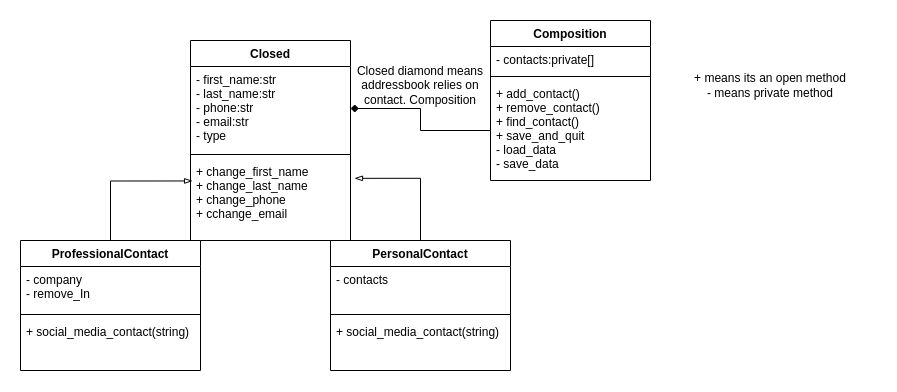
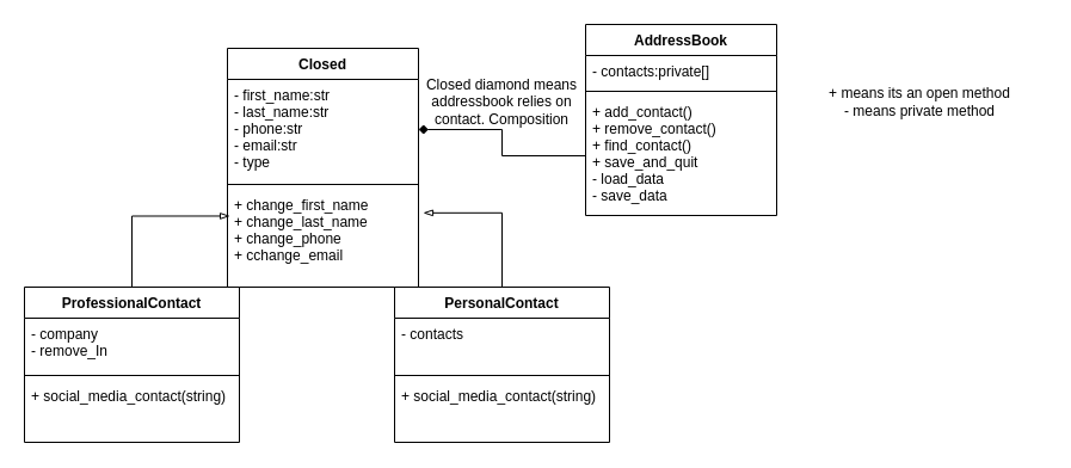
  <mxCell id="0" />
  <mxCell id="1" parent="0" />
  <mxCell id="2" style="edgeStyle=orthogonalEdgeStyle;rounded=0;orthogonalLoop=1;jettySize=auto;html=1;entryX=1.025;entryY=0.242;entryDx=0;entryDy=0;entryPerimeter=0;endArrow=blockThin;endFill=0;" edge="1" parent="1" source="12" target="7"><mxGeometry relative="1" as="geometry" /></mxCell>
  <mxCell id="3" style="edgeStyle=orthogonalEdgeStyle;rounded=0;orthogonalLoop=1;jettySize=auto;html=1;entryX=0.013;entryY=0.274;entryDx=0;entryDy=0;entryPerimeter=0;endArrow=blockThin;endFill=0;" edge="1" parent="1" source="8" target="7"><mxGeometry relative="1" as="geometry" /></mxCell>
  <mxCell id="4" value="Closed" style="swimlane;fontStyle=1;align=center;verticalAlign=top;childLayout=stackLayout;horizontal=1;startSize=26;horizontalStack=0;resizeParent=1;resizeParentMax=0;resizeLast=0;collapsible=1;marginBottom=0;" vertex="1" parent="1"><mxGeometry x="190" y="40" width="160" height="200" as="geometry" /></mxCell>
  <mxCell id="5" value="- first_name:str&#10;- last_name:str&#10;- phone:str&#10;- email:str&#10;- type&#10;" style="text;strokeColor=none;fillColor=none;align=left;verticalAlign=top;spacingLeft=4;spacingRight=4;overflow=hidden;rotatable=0;points=[[0,0.5],[1,0.5]];portConstraint=eastwest;" vertex="1" parent="4"><mxGeometry y="26" width="160" height="84" as="geometry" /></mxCell>
  <mxCell id="6" value="" style="line;strokeWidth=1;fillColor=none;align=left;verticalAlign=middle;spacingTop=-1;spacingLeft=3;spacingRight=3;rotatable=0;labelPosition=right;points=[];portConstraint=eastwest;" vertex="1" parent="4"><mxGeometry y="110" width="160" height="8" as="geometry" /></mxCell>
  <mxCell id="7" value="+ change_first_name&#10;+ change_last_name&#10;+ change_phone&#10;+ cchange_email" style="text;strokeColor=none;fillColor=none;align=left;verticalAlign=top;spacingLeft=4;spacingRight=4;overflow=hidden;rotatable=0;points=[[0,0.5],[1,0.5]];portConstraint=eastwest;" vertex="1" parent="4"><mxGeometry y="118" width="160" height="82" as="geometry" /></mxCell>
  <mxCell id="8" value="ProfessionalContact" style="swimlane;fontStyle=1;align=center;verticalAlign=top;childLayout=stackLayout;horizontal=1;startSize=26;horizontalStack=0;resizeParent=1;resizeParentMax=0;resizeLast=0;collapsible=1;marginBottom=0;" vertex="1" parent="1"><mxGeometry y="240" width="180" height="130" as="geometry" x="20" /></mxCell>
  <mxCell id="9" value="- company&#10;- remove_In" style="text;strokeColor=none;fillColor=none;align=left;verticalAlign=top;spacingLeft=4;spacingRight=4;overflow=hidden;rotatable=0;points=[[0,0.5],[1,0.5]];portConstraint=eastwest;" vertex="1" parent="8"><mxGeometry y="26" width="180" height="44" as="geometry" /></mxCell>
  <mxCell id="10" value="" style="line;strokeWidth=1;fillColor=none;align=left;verticalAlign=middle;spacingTop=-1;spacingLeft=3;spacingRight=3;rotatable=0;labelPosition=right;points=[];portConstraint=eastwest;" vertex="1" parent="8"><mxGeometry y="70" width="180" height="8" as="geometry" /></mxCell>
  <mxCell id="11" value="+ social_media_contact(string)" style="text;strokeColor=none;fillColor=none;align=left;verticalAlign=top;spacingLeft=4;spacingRight=4;overflow=hidden;rotatable=0;points=[[0,0.5],[1,0.5]];portConstraint=eastwest;" vertex="1" parent="8"><mxGeometry y="78" width="180" height="52" as="geometry" /></mxCell>
  <mxCell id="12" value="PersonalContact" style="swimlane;fontStyle=1;align=center;verticalAlign=top;childLayout=stackLayout;horizontal=1;startSize=26;horizontalStack=0;resizeParent=1;resizeParentMax=0;resizeLast=0;collapsible=1;marginBottom=0;" vertex="1" parent="1"><mxGeometry x="330" y="240" width="180" height="130" as="geometry" /></mxCell>
  <mxCell id="13" value="- contacts&#10;" style="text;strokeColor=none;fillColor=none;align=left;verticalAlign=top;spacingLeft=4;spacingRight=4;overflow=hidden;rotatable=0;points=[[0,0.5],[1,0.5]];portConstraint=eastwest;" vertex="1" parent="12"><mxGeometry y="26" width="180" height="44" as="geometry" /></mxCell>
  <mxCell id="14" value="" style="line;strokeWidth=1;fillColor=none;align=left;verticalAlign=middle;spacingTop=-1;spacingLeft=3;spacingRight=3;rotatable=0;labelPosition=right;points=[];portConstraint=eastwest;" vertex="1" parent="12"><mxGeometry y="70" width="180" height="8" as="geometry" /></mxCell>
  <mxCell id="15" value="+ social_media_contact(string)" style="text;strokeColor=none;fillColor=none;align=left;verticalAlign=top;spacingLeft=4;spacingRight=4;overflow=hidden;rotatable=0;points=[[0,0.5],[1,0.5]];portConstraint=eastwest;" vertex="1" parent="12"><mxGeometry y="78" width="180" height="52" as="geometry" /></mxCell>
  <mxCell id="16" style="edgeStyle=orthogonalEdgeStyle;rounded=0;orthogonalLoop=1;jettySize=auto;html=1;exitX=1;exitY=0.5;exitDx=0;exitDy=0;" edge="1" parent="12" source="15" target="15"><mxGeometry relative="1" as="geometry" /></mxCell>
  <mxCell id="17" style="edgeStyle=orthogonalEdgeStyle;rounded=0;orthogonalLoop=1;jettySize=auto;html=1;entryX=1;entryY=0.5;entryDx=0;entryDy=0;endArrow=diamond;endFill=1;" edge="1" parent="1" source="21" target="5"><mxGeometry relative="1" as="geometry" /></mxCell>
- <mxCell id="18" value="Composition" style="swimlane;fontStyle=1;align=center;verticalAlign=top;childLayout=stackLayout;horizontal=1;startSize=26;horizontalStack=0;resizeParent=1;resizeParentMax=0;resizeLast=0;collapsible=1;marginBottom=0;" vertex="1" parent="1"><mxGeometry x="490" y="20" width="160" height="160" as="geometry" /></mxCell>
+ <mxCell id="18" value="AddressBook" style="swimlane;fontStyle=1;align=center;verticalAlign=top;childLayout=stackLayout;horizontal=1;startSize=26;horizontalStack=0;resizeParent=1;resizeParentMax=0;resizeLast=0;collapsible=1;marginBottom=0;" vertex="1" parent="1"><mxGeometry x="490" y="20" width="160" height="160" as="geometry" /></mxCell>
  <mxCell id="19" value="- contacts:private[]" style="text;strokeColor=none;fillColor=none;align=left;verticalAlign=top;spacingLeft=4;spacingRight=4;overflow=hidden;rotatable=0;points=[[0,0.5],[1,0.5]];portConstraint=eastwest;" vertex="1" parent="18"><mxGeometry y="26" width="160" height="26" as="geometry" /></mxCell>
  <mxCell id="20" value="" style="line;strokeWidth=1;fillColor=none;align=left;verticalAlign=middle;spacingTop=-1;spacingLeft=3;spacingRight=3;rotatable=0;labelPosition=right;points=[];portConstraint=eastwest;" vertex="1" parent="18"><mxGeometry y="52" width="160" height="8" as="geometry" /></mxCell>
  <mxCell id="21" value="+ add_contact()&#10;+ remove_contact()&#10;+ find_contact()&#10;+ save_and_quit&#10;- load_data&#10;- save_data" style="text;strokeColor=none;fillColor=none;align=left;verticalAlign=top;spacingLeft=4;spacingRight=4;overflow=hidden;rotatable=0;points=[[0,0.5],[1,0.5]];portConstraint=eastwest;" vertex="1" parent="18"><mxGeometry y="60" width="160" height="100" as="geometry" /></mxCell>
  <mxCell id="22" value="+ means its an open method&lt;br&gt;- means private method" style="text;html=1;strokeColor=none;fillColor=none;align=center;verticalAlign=middle;whiteSpace=wrap;rounded=0;" vertex="1" parent="1"><mxGeometry x="665" y="60" width="210" height="50" as="geometry" /></mxCell>
  <mxCell id="23" value="Closed diamond means addressbook relies on contact. Composition" style="text;html=1;strokeColor=none;fillColor=none;align=center;verticalAlign=middle;whiteSpace=wrap;rounded=0;" vertex="1" parent="1"><mxGeometry x="350" y="60" width="140" height="50" as="geometry" /></mxCell>
